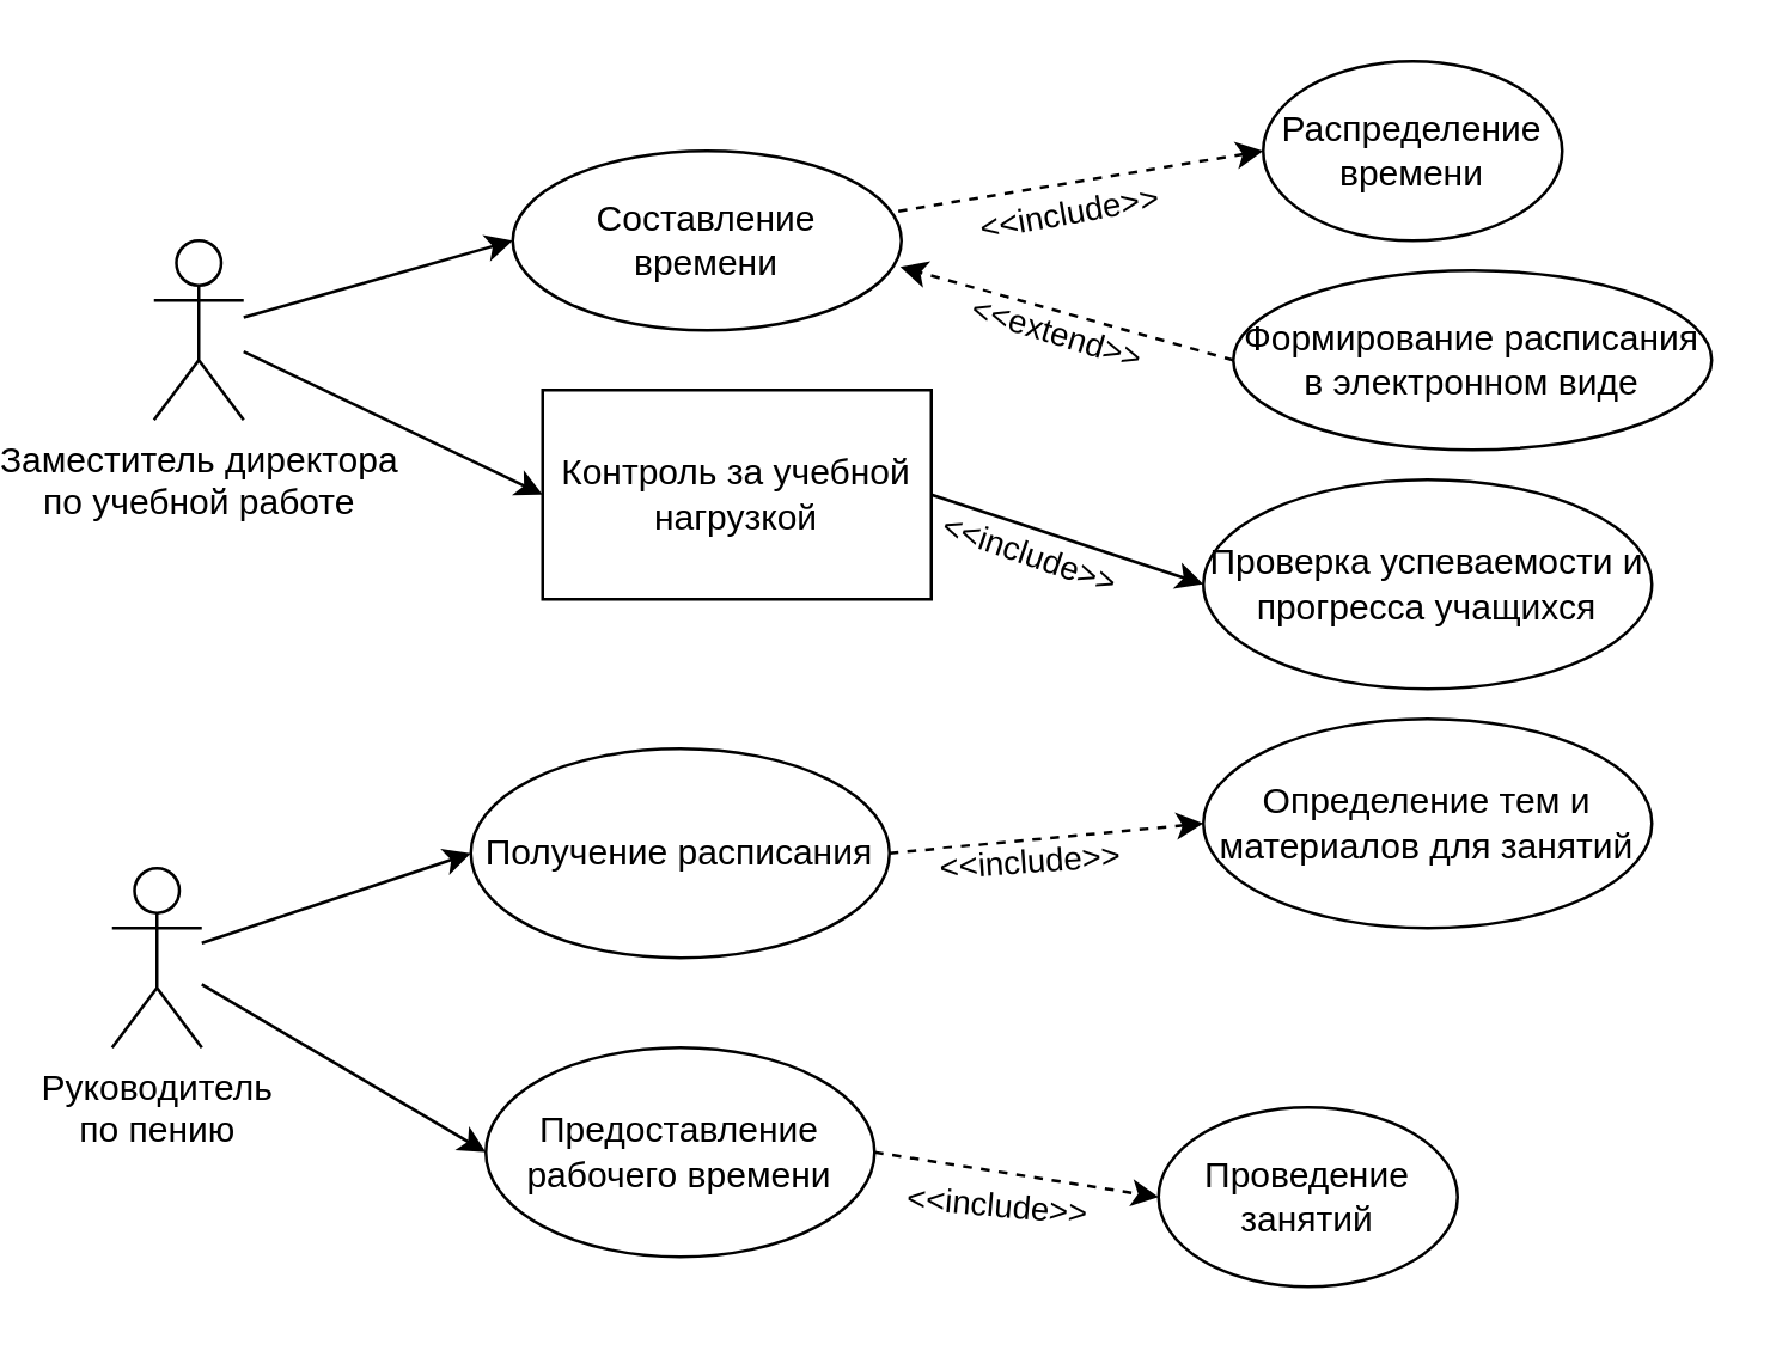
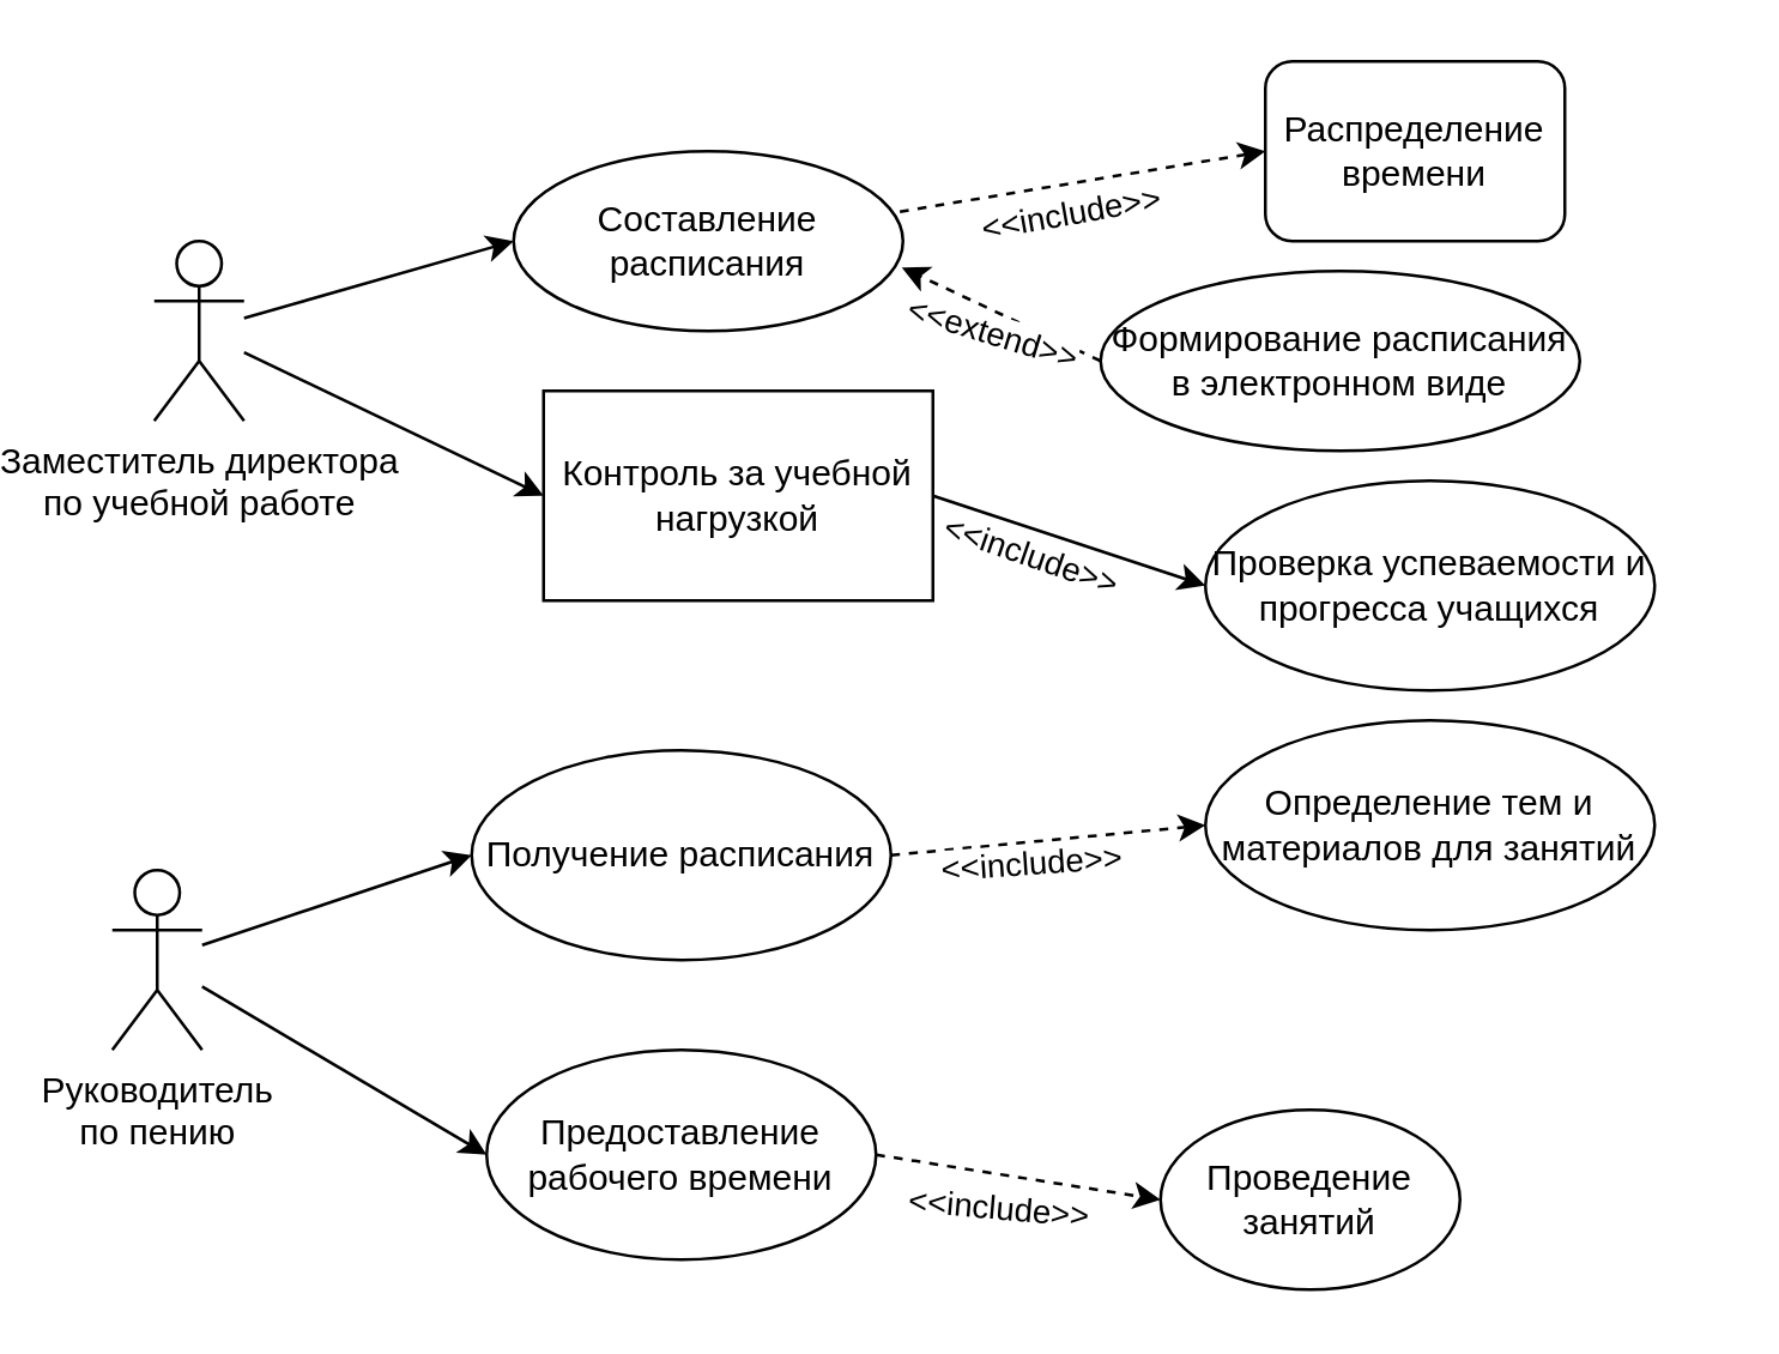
  <mxCell id="0" />
  <mxCell id="1" parent="0" />
  <mxCell id="2" value="Заместитель директора &lt;br&gt;по учебной работе" style="shape=umlActor;verticalLabelPosition=bottom;verticalAlign=top;html=1;outlineConnect=0;" vertex="1" parent="1"><mxGeometry x="34" y="80" width="30" height="60" as="geometry" /></mxCell>
  <mxCell id="3" value="Руководитель &lt;br&gt;по пению" style="shape=umlActor;verticalLabelPosition=bottom;verticalAlign=top;html=1;outlineConnect=0;" vertex="1" parent="1"><mxGeometry x="20" y="290" width="30" height="60" as="geometry" /></mxCell>
- <mxCell id="4" value="Составление &lt;br&gt;времени" style="ellipse;whiteSpace=wrap;html=1;" vertex="1" parent="1"><mxGeometry x="154" y="50" width="130" height="60" as="geometry" /></mxCell>
+ <mxCell id="4" value="Составление &lt;br&gt;расписания" style="ellipse;whiteSpace=wrap;html=1;" vertex="1" parent="1"><mxGeometry x="154" y="50" width="130" height="60" as="geometry" /></mxCell>
  <mxCell id="5" value="Контроль за учебной нагрузкой" style="whiteSpace=wrap;html=1;rounded=0;" vertex="1" parent="1"><mxGeometry x="164" y="130" width="130" height="70" as="geometry" /></mxCell>
  <mxCell id="6" value="Получение расписания" style="ellipse;whiteSpace=wrap;html=1;" vertex="1" parent="1"><mxGeometry x="140" y="250" width="140" height="70" as="geometry" /></mxCell>
  <mxCell id="7" value="Предоставление рабочего времени" style="ellipse;whiteSpace=wrap;html=1;" vertex="1" parent="1"><mxGeometry x="145" y="350" width="130" height="70" as="geometry" /></mxCell>
  <mxCell id="8" value="" style="endArrow=classic;html=1;rounded=0;entryX=0;entryY=0.5;entryDx=0;entryDy=0;" edge="1" parent="1" source="2" target="4"><mxGeometry width="50" height="50" relative="1" as="geometry"><mxPoint x="184" y="310" as="sourcePoint" /><mxPoint x="234" y="260" as="targetPoint" /></mxGeometry></mxCell>
  <mxCell id="9" value="" style="endArrow=classic;html=1;rounded=0;entryX=0;entryY=0.5;entryDx=0;entryDy=0;" edge="1" parent="1" source="2" target="5"><mxGeometry width="50" height="50" relative="1" as="geometry"><mxPoint x="74" y="115" as="sourcePoint" /><mxPoint x="164" y="85" as="targetPoint" /></mxGeometry></mxCell>
  <mxCell id="10" value="" style="endArrow=classic;html=1;rounded=0;entryX=0;entryY=0.5;entryDx=0;entryDy=0;" edge="1" parent="1" source="3" target="6"><mxGeometry width="50" height="50" relative="1" as="geometry"><mxPoint x="70" y="105" as="sourcePoint" /><mxPoint x="160" y="75" as="targetPoint" /></mxGeometry></mxCell>
  <mxCell id="11" value="" style="endArrow=classic;html=1;rounded=0;entryX=0;entryY=0.5;entryDx=0;entryDy=0;" edge="1" parent="1" source="3" target="7"><mxGeometry width="50" height="50" relative="1" as="geometry"><mxPoint x="80" y="115" as="sourcePoint" /><mxPoint x="170" y="85" as="targetPoint" /></mxGeometry></mxCell>
  <mxCell id="12" value="Проверка успеваемости и прогресса учащихся" style="ellipse;whiteSpace=wrap;html=1;" vertex="1" parent="1"><mxGeometry x="385" y="160" width="150" height="70" as="geometry" /></mxCell>
  <mxCell id="13" value="" style="endArrow=classic;html=1;rounded=0;exitX=1;exitY=0.5;exitDx=0;exitDy=0;entryX=0;entryY=0.5;entryDx=0;entryDy=0;dashed=0;" edge="1" parent="1" source="5" target="12"><mxGeometry width="50" height="50" relative="1" as="geometry"><mxPoint x="264" y="340" as="sourcePoint" /><mxPoint x="314" y="290" as="targetPoint" /></mxGeometry></mxCell>
  <mxCell id="14" value="&amp;lt;&amp;lt;include&amp;gt;&amp;gt;" style="edgeLabel;html=1;align=center;verticalAlign=middle;resizable=0;points=[];rotation=19;" vertex="1" connectable="0" parent="13"><mxGeometry x="0.19" y="1" relative="1" as="geometry"><mxPoint x="-22" y="2" as="offset" /></mxGeometry></mxCell>
- <mxCell id="15" value="Распределение &lt;br&gt;времени" style="ellipse;whiteSpace=wrap;html=1;" vertex="1" parent="1"><mxGeometry x="405" y="20" width="100" height="60" as="geometry" /></mxCell>
+ <mxCell id="15" value="Распределение &lt;br&gt;времени" style="whiteSpace=wrap;html=1;rounded=1;" vertex="1" parent="1"><mxGeometry x="405" y="20" width="100" height="60" as="geometry" /></mxCell>
  <mxCell id="16" value="" style="endArrow=classic;html=1;rounded=0;dashed=1;entryX=0;entryY=0.5;entryDx=0;entryDy=0;exitX=0.992;exitY=0.336;exitDx=0;exitDy=0;exitPerimeter=0;" edge="1" parent="1" target="15" source="4"><mxGeometry width="50" height="50" relative="1" as="geometry"><mxPoint x="314" y="20" as="sourcePoint" /><mxPoint x="404" y="60" as="targetPoint" /></mxGeometry></mxCell>
  <mxCell id="17" value="&amp;lt;&amp;lt;include&amp;gt;&amp;gt;" style="edgeLabel;html=1;align=center;verticalAlign=middle;resizable=0;points=[];rotation=350;" vertex="1" connectable="0" parent="16"><mxGeometry x="0.19" y="1" relative="1" as="geometry"><mxPoint x="-16" y="13" as="offset" /></mxGeometry></mxCell>
  <mxCell id="18" value="Определение тем и материалов для занятий" style="ellipse;whiteSpace=wrap;html=1;" vertex="1" parent="1"><mxGeometry x="385" y="240" width="150" height="70" as="geometry" /></mxCell>
  <mxCell id="19" value="" style="endArrow=classic;html=1;rounded=0;exitX=1;exitY=0.5;exitDx=0;exitDy=0;entryX=0;entryY=0.5;entryDx=0;entryDy=0;dashed=1;" edge="1" parent="1" target="18" source="6"><mxGeometry width="50" height="50" relative="1" as="geometry"><mxPoint x="310" y="285" as="sourcePoint" /><mxPoint x="330" y="410" as="targetPoint" /></mxGeometry></mxCell>
  <mxCell id="20" value="&amp;lt;&amp;lt;include&amp;gt;&amp;gt;" style="edgeLabel;html=1;align=center;verticalAlign=middle;resizable=0;points=[];rotation=356;" vertex="1" connectable="0" parent="19"><mxGeometry x="0.19" y="1" relative="1" as="geometry"><mxPoint x="-16" y="10" as="offset" /></mxGeometry></mxCell>
  <mxCell id="21" value="Проведение&lt;br&gt;занятий" style="ellipse;whiteSpace=wrap;html=1;" vertex="1" parent="1"><mxGeometry x="370" y="370" width="100" height="60" as="geometry" /></mxCell>
  <mxCell id="22" value="" style="endArrow=classic;html=1;rounded=0;exitX=1;exitY=0.5;exitDx=0;exitDy=0;entryX=0;entryY=0.5;entryDx=0;entryDy=0;dashed=1;" edge="1" parent="1" target="21" source="7"><mxGeometry width="50" height="50" relative="1" as="geometry"><mxPoint x="304" y="385" as="sourcePoint" /><mxPoint x="324" y="510" as="targetPoint" /></mxGeometry></mxCell>
  <mxCell id="23" value="&amp;lt;&amp;lt;include&amp;gt;&amp;gt;" style="edgeLabel;html=1;align=center;verticalAlign=middle;resizable=0;points=[];rotation=5;" vertex="1" connectable="0" parent="22"><mxGeometry x="0.19" y="1" relative="1" as="geometry"><mxPoint x="-16" y="10" as="offset" /></mxGeometry></mxCell>
- <mxCell id="24" value="Формирование расписания в электронном виде" style="ellipse;whiteSpace=wrap;html=1;" vertex="1" parent="1"><mxGeometry x="395" y="90" width="160" height="60" as="geometry" /></mxCell>
+ <mxCell id="24" value="Формирование расписания в электронном виде" style="ellipse;whiteSpace=wrap;html=1;" vertex="1" parent="1"><mxGeometry x="350" y="90" width="160" height="60" as="geometry" /></mxCell>
  <mxCell id="25" value="" style="endArrow=classic;html=1;rounded=0;exitX=0;exitY=0.5;exitDx=0;exitDy=0;entryX=0.997;entryY=0.647;entryDx=0;entryDy=0;dashed=1;entryPerimeter=0;" edge="1" parent="1" source="24" target="4"><mxGeometry width="50" height="50" relative="1" as="geometry"><mxPoint x="439.68" y="120" as="sourcePoint" /><mxPoint x="465" y="-12.47" as="targetPoint" /></mxGeometry></mxCell>
  <mxCell id="26" value="&amp;lt;&amp;lt;extend&amp;gt;&amp;gt;" style="edgeLabel;html=1;align=center;verticalAlign=middle;resizable=0;points=[];rotation=17;" vertex="1" connectable="0" parent="25"><mxGeometry x="0.049" y="4" relative="1" as="geometry"><mxPoint y="3" as="offset" /></mxGeometry></mxCell>
